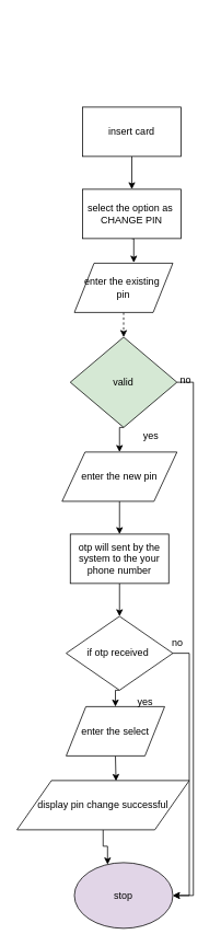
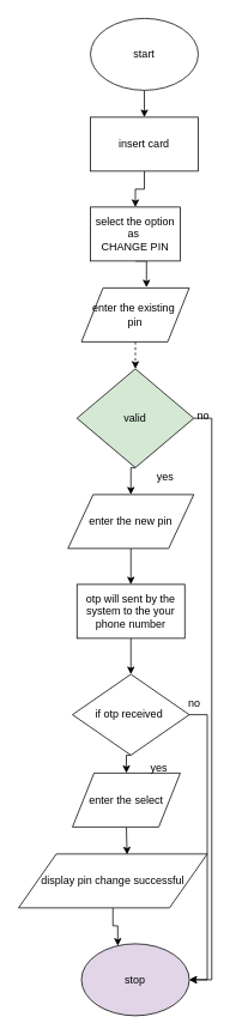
  <mxCell id="0" />
  <mxCell id="1" parent="0" />
+ <mxCell id="2" style="edgeStyle=orthogonalEdgeStyle;rounded=0;orthogonalLoop=1;jettySize=auto;html=1;exitX=0.5;exitY=1;exitDx=0;exitDy=0;entryX=0.5;entryY=0;entryDx=0;entryDy=0;" edge="1" parent="1" source="3" target="5"><mxGeometry relative="1" as="geometry" /></mxCell>
+ <mxCell id="3" value="start" style="ellipse;whiteSpace=wrap;html=1;" vertex="1" parent="1"><mxGeometry x="100" y="20" width="120" height="80" as="geometry" /></mxCell>
  <mxCell id="4" style="edgeStyle=orthogonalEdgeStyle;rounded=0;orthogonalLoop=1;jettySize=auto;html=1;exitX=0.5;exitY=1;exitDx=0;exitDy=0;entryX=0.5;entryY=0;entryDx=0;entryDy=0;" edge="1" parent="1" source="5" target="7"><mxGeometry relative="1" as="geometry" /></mxCell>
  <mxCell id="5" value="insert card" style="rounded=0;whiteSpace=wrap;html=1;" vertex="1" parent="1"><mxGeometry x="100" y="130" width="120" height="60" as="geometry" /></mxCell>
  <mxCell id="6" style="edgeStyle=orthogonalEdgeStyle;rounded=0;orthogonalLoop=1;jettySize=auto;html=1;exitX=0.5;exitY=1;exitDx=0;exitDy=0;entryX=0.603;entryY=-0.01;entryDx=0;entryDy=0;entryPerimeter=0;" edge="1" parent="1" source="7" target="9"><mxGeometry relative="1" as="geometry" /></mxCell>
- <mxCell id="7" value="select the option as&amp;nbsp;&lt;br&gt;CHANGE PIN" style="rounded=0;whiteSpace=wrap;html=1;" vertex="1" parent="1"><mxGeometry x="100" y="230" width="120" height="60" as="geometry" /></mxCell>
+ <mxCell id="7" value="select the option as&amp;nbsp;&lt;br&gt;CHANGE PIN" style="rounded=0;whiteSpace=wrap;html=1;" vertex="1" parent="1"><mxGeometry x="100" y="230" width="100" height="60" as="geometry" /></mxCell>
  <mxCell id="8" style="edgeStyle=orthogonalEdgeStyle;rounded=0;orthogonalLoop=1;jettySize=auto;html=1;exitX=0.5;exitY=1;exitDx=0;exitDy=0;entryX=0.5;entryY=0;entryDx=0;entryDy=0;dashed=1;" edge="1" parent="1" source="9" target="12"><mxGeometry relative="1" as="geometry" /></mxCell>
  <mxCell id="9" value="enter the existing&amp;nbsp;&lt;br&gt;pin" style="shape=parallelogram;perimeter=parallelogramPerimeter;whiteSpace=wrap;html=1;" vertex="1" parent="1"><mxGeometry x="90" y="320" width="120" height="60" as="geometry" /></mxCell>
  <mxCell id="10" style="edgeStyle=orthogonalEdgeStyle;rounded=0;orthogonalLoop=1;jettySize=auto;html=1;exitX=0.5;exitY=1;exitDx=0;exitDy=0;entryX=0.5;entryY=0;entryDx=0;entryDy=0;" edge="1" parent="1" source="12" target="14"><mxGeometry relative="1" as="geometry" /></mxCell>
  <mxCell id="11" style="edgeStyle=orthogonalEdgeStyle;rounded=0;orthogonalLoop=1;jettySize=auto;html=1;exitX=1;exitY=0.5;exitDx=0;exitDy=0;entryX=1;entryY=0.5;entryDx=0;entryDy=0;" edge="1" parent="1" source="12" target="24"><mxGeometry relative="1" as="geometry" /></mxCell>
  <mxCell id="12" value="valid" style="rhombus;whiteSpace=wrap;html=1;fillColor=#d5e8d4;" vertex="1" parent="1"><mxGeometry x="85" y="410" width="130" height="110" as="geometry" /></mxCell>
  <mxCell id="13" style="edgeStyle=orthogonalEdgeStyle;rounded=0;orthogonalLoop=1;jettySize=auto;html=1;exitX=0.5;exitY=1;exitDx=0;exitDy=0;entryX=0.5;entryY=0;entryDx=0;entryDy=0;" edge="1" parent="1" source="14" target="16"><mxGeometry relative="1" as="geometry" /></mxCell>
  <mxCell id="14" value="enter the new pin" style="shape=parallelogram;perimeter=parallelogramPerimeter;whiteSpace=wrap;html=1;" vertex="1" parent="1"><mxGeometry x="75" y="550" width="140" height="60" as="geometry" /></mxCell>
  <mxCell id="15" style="edgeStyle=orthogonalEdgeStyle;rounded=0;orthogonalLoop=1;jettySize=auto;html=1;exitX=0.5;exitY=1;exitDx=0;exitDy=0;entryX=0.5;entryY=0;entryDx=0;entryDy=0;" edge="1" parent="1" source="16" target="19"><mxGeometry relative="1" as="geometry" /></mxCell>
  <mxCell id="16" value="otp will sent by the system to the your phone number" style="rounded=0;whiteSpace=wrap;html=1;" vertex="1" parent="1"><mxGeometry x="85" y="650" width="120" height="60" as="geometry" /></mxCell>
  <mxCell id="17" style="edgeStyle=orthogonalEdgeStyle;rounded=0;orthogonalLoop=1;jettySize=auto;html=1;exitX=1;exitY=0.5;exitDx=0;exitDy=0;entryX=1;entryY=0.5;entryDx=0;entryDy=0;" edge="1" parent="1" source="19" target="24"><mxGeometry relative="1" as="geometry" /></mxCell>
  <mxCell id="18" style="edgeStyle=orthogonalEdgeStyle;rounded=0;orthogonalLoop=1;jettySize=auto;html=1;exitX=0.5;exitY=1;exitDx=0;exitDy=0;entryX=0.5;entryY=0;entryDx=0;entryDy=0;" edge="1" parent="1" source="19" target="21"><mxGeometry relative="1" as="geometry" /></mxCell>
  <mxCell id="19" value="if otp received&amp;nbsp;" style="rhombus;whiteSpace=wrap;html=1;" vertex="1" parent="1"><mxGeometry x="80" y="750" width="130" height="90" as="geometry" /></mxCell>
  <mxCell id="20" style="edgeStyle=orthogonalEdgeStyle;rounded=0;orthogonalLoop=1;jettySize=auto;html=1;exitX=0.5;exitY=1;exitDx=0;exitDy=0;entryX=0.575;entryY=0.01;entryDx=0;entryDy=0;entryPerimeter=0;" edge="1" parent="1" source="21" target="23"><mxGeometry relative="1" as="geometry" /></mxCell>
  <mxCell id="21" value="enter the select" style="shape=parallelogram;perimeter=parallelogramPerimeter;whiteSpace=wrap;html=1;" vertex="1" parent="1"><mxGeometry x="80" y="860" width="120" height="60" as="geometry" /></mxCell>
  <mxCell id="22" style="edgeStyle=orthogonalEdgeStyle;rounded=0;orthogonalLoop=1;jettySize=auto;html=1;exitX=0.5;exitY=1;exitDx=0;exitDy=0;entryX=0.337;entryY=0.028;entryDx=0;entryDy=0;entryPerimeter=0;" edge="1" parent="1" source="23" target="24"><mxGeometry relative="1" as="geometry" /></mxCell>
  <mxCell id="23" value="display pin change successful" style="shape=parallelogram;perimeter=parallelogramPerimeter;whiteSpace=wrap;html=1;" vertex="1" parent="1"><mxGeometry x="20" y="950" width="210" height="60" as="geometry" /></mxCell>
  <mxCell id="24" value="stop" style="ellipse;whiteSpace=wrap;html=1;fillColor=#e1d5e7;" vertex="1" parent="1"><mxGeometry x="90" y="1050" width="120" height="80" as="geometry" /></mxCell>
  <mxCell id="25" value="yes" style="text;html=1;resizable=0;points=[];autosize=1;align=left;verticalAlign=top;spacingTop=-4;" vertex="1" parent="1"><mxGeometry x="165" y="844" width="30" height="20" as="geometry" /></mxCell>
  <mxCell id="26" value="no" style="text;html=1;resizable=0;points=[];autosize=1;align=left;verticalAlign=top;spacingTop=-4;" vertex="1" parent="1"><mxGeometry x="207" y="773" width="30" height="20" as="geometry" /></mxCell>
  <mxCell id="27" value="no" style="text;html=1;resizable=0;points=[];autosize=1;align=left;verticalAlign=top;spacingTop=-4;" vertex="1" parent="1"><mxGeometry x="217" y="453" width="30" height="20" as="geometry" /></mxCell>
  <mxCell id="28" value="yes" style="text;html=1;resizable=0;points=[];autosize=1;align=left;verticalAlign=top;spacingTop=-4;" vertex="1" parent="1"><mxGeometry x="172" y="521" width="30" height="20" as="geometry" /></mxCell>
